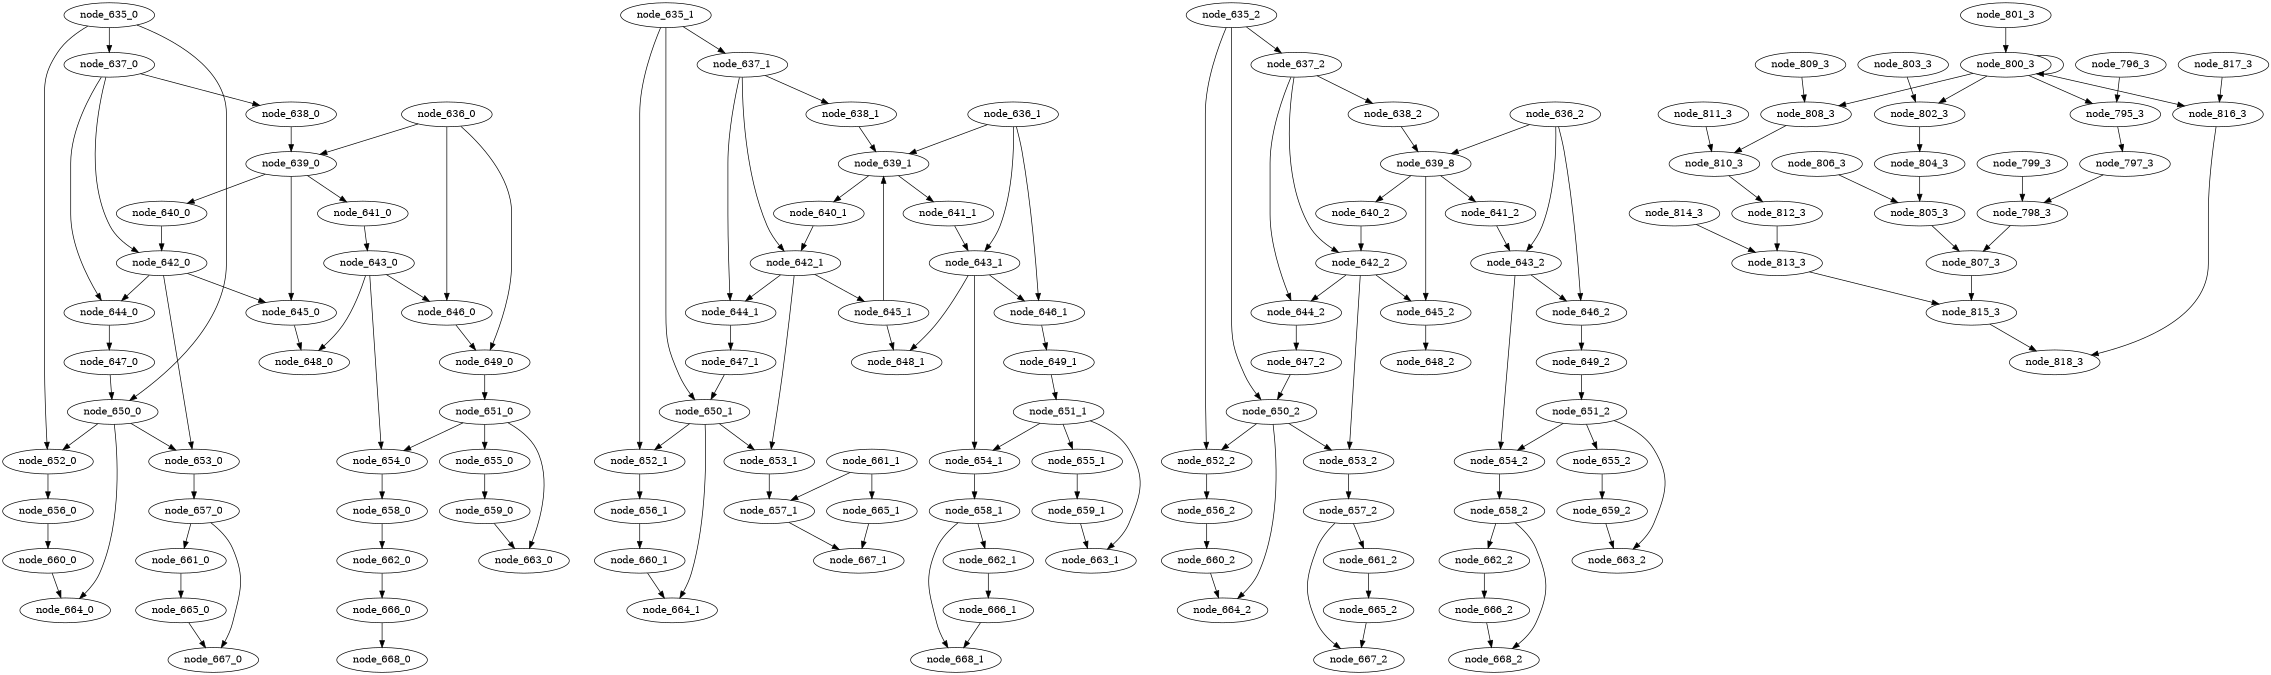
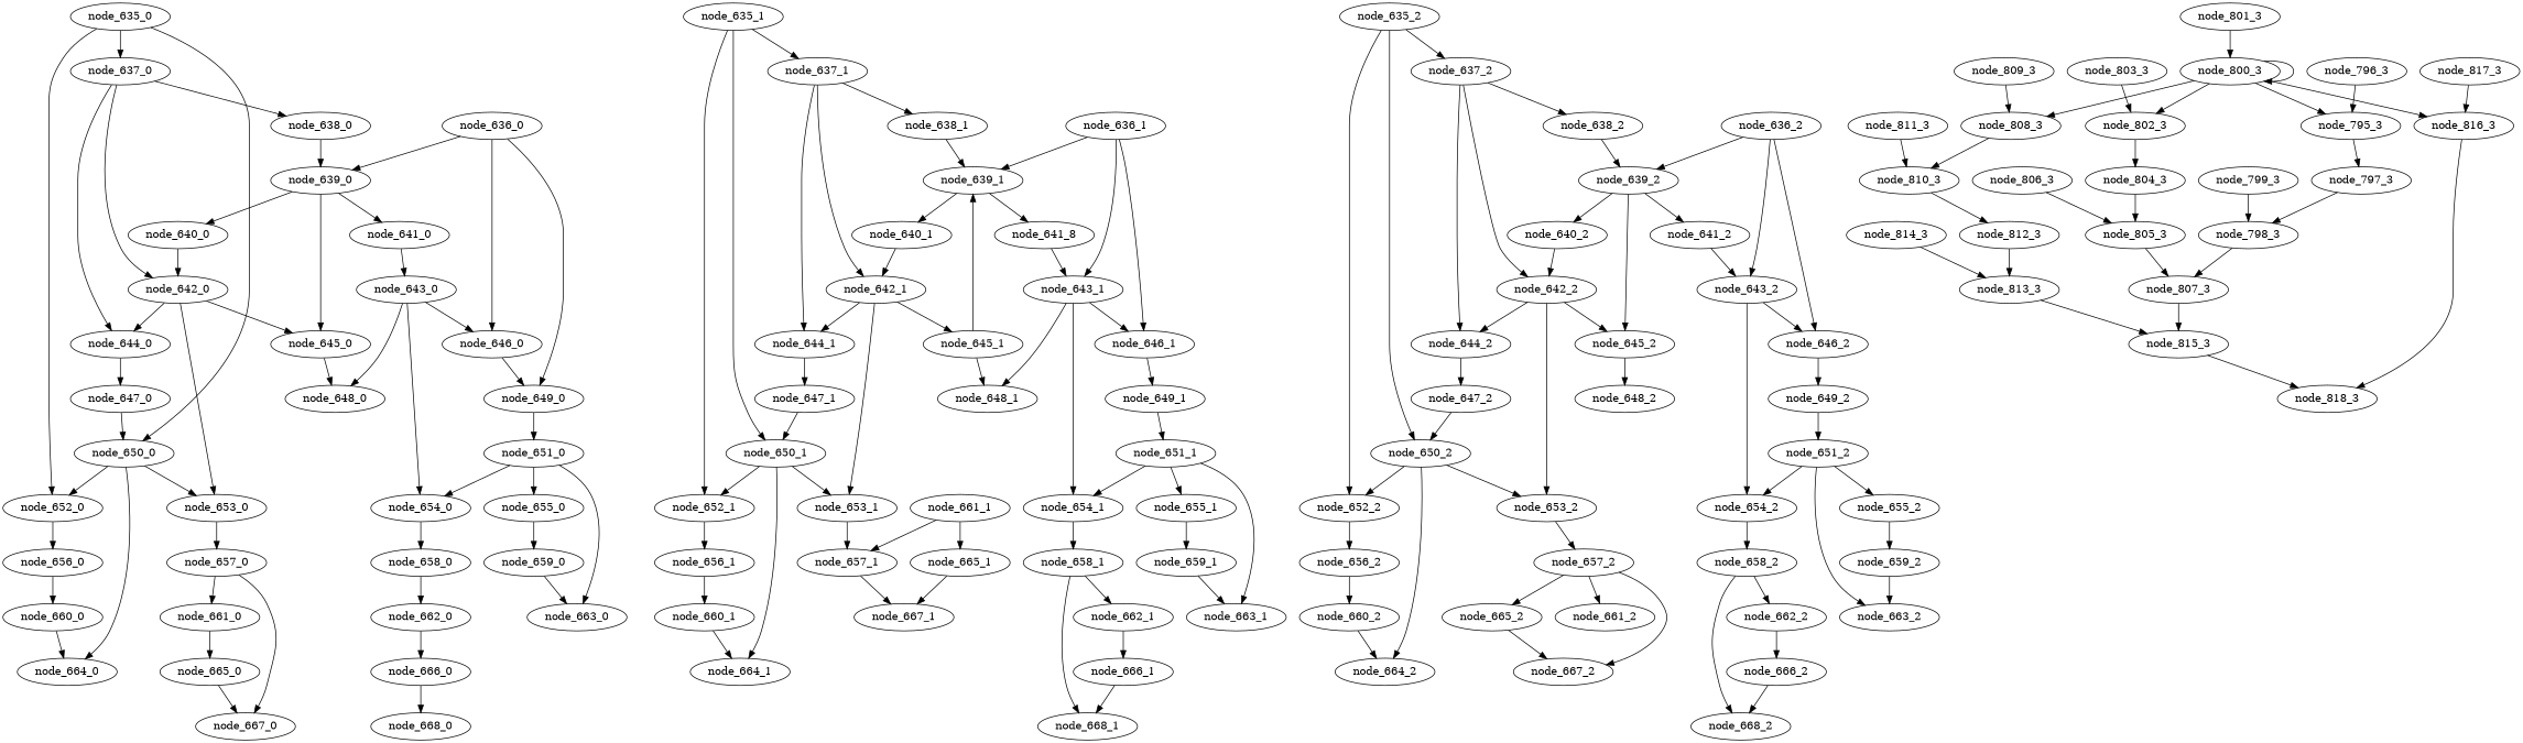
  digraph {
    node_635_0
    node_637_0
    node_650_0
    node_652_0
    node_638_0
    node_642_0
    node_644_0
    node_653_0
    node_664_0
    node_656_0
    node_639_0
    node_645_0
    node_647_0
    node_657_0
    node_660_0
    node_636_0
    node_646_0
    node_649_0
    node_640_0
    node_641_0
    node_643_0
    node_648_0
    node_654_0
    node_658_0
    node_651_0
    node_661_0
    node_667_0
    node_662_0
    node_655_0
    node_663_0
    node_659_0
    node_665_0
    node_666_0
    node_668_0
    node_635_1
    node_637_1
    node_650_1
    node_652_1
    node_638_1
    node_642_1
    node_644_1
    node_653_1
    node_664_1
    node_656_1
    node_639_1
    node_645_1
    node_647_1
    node_657_1
    node_660_1
    node_636_1
    node_643_1
    node_646_1
    node_640_1
-   node_641_1
+   node_641_1 [label=node_641_8]
    node_648_1
    node_654_1
    node_649_1
    node_658_1
    node_651_1
    node_667_1
    node_662_1
    node_668_1
    node_655_1
    node_663_1
    node_659_1
    node_661_1
    node_665_1
    node_666_1
    node_635_2
    node_637_2
    node_650_2
    node_652_2
    node_638_2
    node_642_2
    node_644_2
    node_653_2
    node_664_2
    node_656_2
-   node_639_2 [label=node_639_8]
+   node_639_2
    node_645_2
    node_647_2
    node_657_2
    node_660_2
    node_636_2
    node_643_2
    node_646_2
    node_640_2
    node_641_2
    node_654_2
    node_649_2
    node_648_2
    node_658_2
    node_651_2
    node_661_2
    node_667_2
    node_662_2
    node_668_2
    node_655_2
    node_663_2
    node_659_2
    node_665_2
    node_666_2
    node_795_3
    node_797_3
    node_798_3
    node_807_3
    node_796_3
    node_815_3
    node_818_3
    node_799_3
    node_800_3
    node_802_3
    node_808_3
    node_816_3
    node_804_3
    node_810_3
    node_805_3
    node_812_3
    node_801_3
    node_803_3
    node_806_3
    node_813_3
    node_809_3
    node_811_3
    node_814_3
    node_817_3
    node_635_0 -> node_637_0
    node_635_0 -> node_650_0
    node_635_0 -> node_652_0
    node_637_0 -> node_638_0
    node_637_0 -> node_642_0
    node_637_0 -> node_644_0
    node_650_0 -> node_652_0
    node_650_0 -> node_653_0
    node_650_0 -> node_664_0
    node_652_0 -> node_656_0
    node_638_0 -> node_639_0
    node_642_0 -> node_644_0
    node_642_0 -> node_653_0
    node_642_0 -> node_645_0
    node_644_0 -> node_647_0
    node_653_0 -> node_657_0
    node_656_0 -> node_660_0
    node_639_0 -> node_645_0
    node_639_0 -> node_640_0
    node_639_0 -> node_641_0
    node_645_0 -> node_648_0
    node_647_0 -> node_650_0
    node_657_0 -> node_661_0
    node_657_0 -> node_667_0
    node_660_0 -> node_664_0
    node_636_0 -> node_639_0
    node_636_0 -> node_646_0
    node_636_0 -> node_649_0
    node_646_0 -> node_649_0
    node_649_0 -> node_651_0
    node_640_0 -> node_642_0
    node_641_0 -> node_643_0
    node_643_0 -> node_646_0
    node_643_0 -> node_648_0
    node_643_0 -> node_654_0
    node_654_0 -> node_658_0
    node_658_0 -> node_662_0
    node_651_0 -> node_654_0
    node_651_0 -> node_655_0
    node_651_0 -> node_663_0
    node_661_0 -> node_665_0
    node_662_0 -> node_666_0
    node_655_0 -> node_659_0
    node_659_0 -> node_663_0
    node_665_0 -> node_667_0
    node_666_0 -> node_668_0
    node_635_1 -> node_637_1
    node_635_1 -> node_650_1
    node_635_1 -> node_652_1
    node_637_1 -> node_638_1
    node_637_1 -> node_642_1
    node_637_1 -> node_644_1
    node_650_1 -> node_652_1
    node_650_1 -> node_653_1
    node_650_1 -> node_664_1
    node_652_1 -> node_656_1
    node_638_1 -> node_639_1
    node_642_1 -> node_644_1
    node_642_1 -> node_653_1
    node_642_1 -> node_645_1
    node_644_1 -> node_647_1
    node_653_1 -> node_657_1
    node_656_1 -> node_660_1
    node_639_1 -> node_640_1
    node_639_1 -> node_641_1
    node_645_1 -> node_639_1
    node_645_1 -> node_648_1
    node_647_1 -> node_650_1
    node_657_1 -> node_667_1
    node_660_1 -> node_664_1
    node_636_1 -> node_639_1
    node_636_1 -> node_643_1
    node_636_1 -> node_646_1
    node_643_1 -> node_646_1
    node_643_1 -> node_648_1
    node_643_1 -> node_654_1
    node_646_1 -> node_649_1
    node_640_1 -> node_642_1
    node_641_1 -> node_643_1
    node_654_1 -> node_658_1
    node_649_1 -> node_651_1
    node_658_1 -> node_662_1
    node_658_1 -> node_668_1
    node_651_1 -> node_654_1
    node_651_1 -> node_655_1
    node_651_1 -> node_663_1
    node_662_1 -> node_666_1
    node_655_1 -> node_659_1
    node_659_1 -> node_663_1
    node_661_1 -> node_657_1
    node_661_1 -> node_665_1
    node_665_1 -> node_667_1
    node_666_1 -> node_668_1
    node_635_2 -> node_637_2
    node_635_2 -> node_650_2
    node_635_2 -> node_652_2
    node_637_2 -> node_638_2
    node_637_2 -> node_642_2
    node_637_2 -> node_644_2
    node_650_2 -> node_652_2
    node_650_2 -> node_653_2
    node_650_2 -> node_664_2
    node_652_2 -> node_656_2
    node_638_2 -> node_639_2
    node_642_2 -> node_644_2
    node_642_2 -> node_653_2
    node_642_2 -> node_645_2
    node_644_2 -> node_647_2
    node_653_2 -> node_657_2
    node_656_2 -> node_660_2
    node_639_2 -> node_645_2
    node_639_2 -> node_640_2
    node_639_2 -> node_641_2
    node_645_2 -> node_648_2
    node_647_2 -> node_650_2
    node_657_2 -> node_661_2
    node_657_2 -> node_667_2
    node_660_2 -> node_664_2
    node_636_2 -> node_639_2
    node_636_2 -> node_643_2
    node_636_2 -> node_646_2
    node_643_2 -> node_646_2
    node_643_2 -> node_654_2
    node_646_2 -> node_649_2
    node_640_2 -> node_642_2
    node_641_2 -> node_643_2
    node_654_2 -> node_658_2
    node_649_2 -> node_651_2
    node_658_2 -> node_662_2
    node_658_2 -> node_668_2
    node_651_2 -> node_654_2
    node_651_2 -> node_655_2
    node_651_2 -> node_663_2
-   node_661_2 -> node_665_2
+   node_657_2 -> node_665_2
    node_662_2 -> node_666_2
    node_655_2 -> node_659_2
    node_659_2 -> node_663_2
    node_665_2 -> node_667_2
    node_666_2 -> node_668_2
    node_795_3 -> node_797_3
    node_797_3 -> node_798_3
    node_798_3 -> node_807_3
    node_807_3 -> node_815_3
    node_796_3 -> node_795_3
    node_815_3 -> node_818_3
    node_799_3 -> node_798_3
    node_800_3 -> node_795_3
    node_800_3 -> node_800_3
    node_800_3 -> node_802_3
    node_800_3 -> node_808_3
    node_800_3 -> node_816_3
    node_802_3 -> node_804_3
    node_808_3 -> node_810_3
    node_816_3 -> node_818_3
    node_804_3 -> node_805_3
    node_810_3 -> node_812_3
    node_805_3 -> node_807_3
    node_812_3 -> node_813_3
    node_801_3 -> node_800_3
    node_803_3 -> node_802_3
    node_806_3 -> node_805_3
    node_813_3 -> node_815_3
    node_809_3 -> node_808_3
    node_811_3 -> node_810_3
    node_814_3 -> node_813_3
    node_817_3 -> node_816_3
  }
